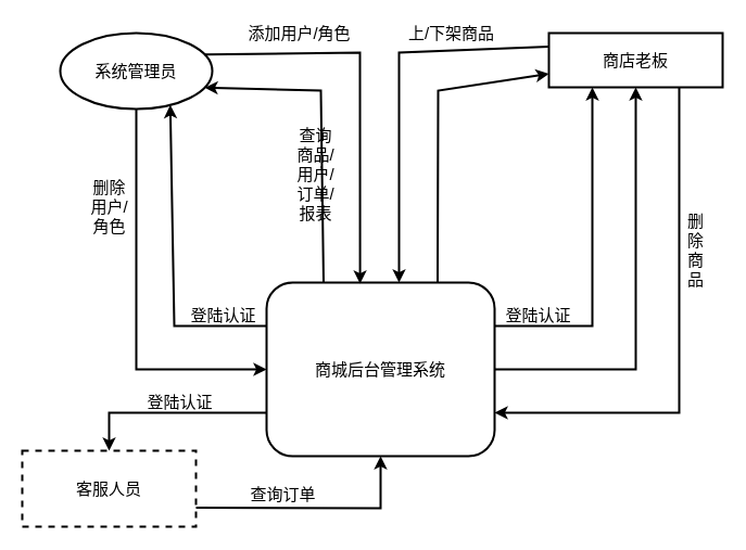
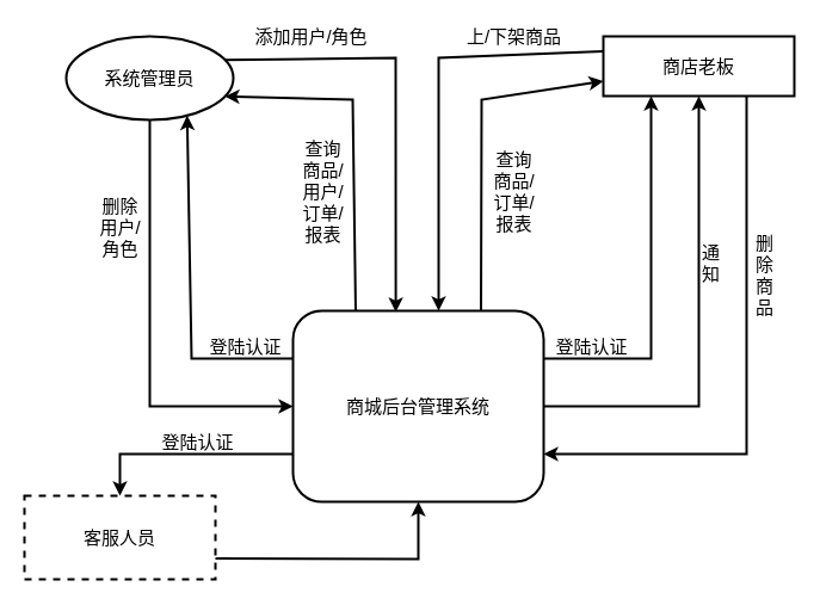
  <mxCell id="0" />
  <mxCell id="1" parent="0" />
  <mxCell id="2" value="商城后台管理系统" style="rounded=1;whiteSpace=wrap;html=1;strokeWidth=2;fontSize=15;" parent="1" vertex="1"><mxGeometry x="245" y="260" width="210" height="160" as="geometry" /></mxCell>
  <mxCell id="3" value="系统管理员" style="ellipse;whiteSpace=wrap;html=1;absoluteArcSize=1;arcSize=14;strokeWidth=2;fontSize=15;" parent="1" vertex="1"><mxGeometry x="55" y="30" width="140" height="70" as="geometry" /></mxCell>
  <mxCell id="4" value="客服人员" style="rounded=0;whiteSpace=wrap;html=1;absoluteArcSize=1;arcSize=14;strokeWidth=2;fontSize=15;dashed=1;" parent="1" vertex="1"><mxGeometry x="20" y="415" width="160" height="70" as="geometry" /></mxCell>
  <mxCell id="5" value="商店老板" style="rounded=0;whiteSpace=wrap;html=1;absoluteArcSize=1;arcSize=14;strokeWidth=2;fontSize=15;" parent="1" vertex="1"><mxGeometry x="505" y="30" width="160" height="50" as="geometry" /></mxCell>
  <mxCell id="6" value="" style="endArrow=classic;html=1;fontSize=15;strokeWidth=2;exitX=1;exitY=0.25;exitDx=0;exitDy=0;entryX=0.41;entryY=0.006;entryDx=0;entryDy=0;entryPerimeter=0;rounded=0;" parent="1" source="3" target="2" edge="1"><mxGeometry width="50" height="50" relative="1" as="geometry"><mxPoint x="295" y="160" as="sourcePoint" /><mxPoint x="195" y="160" as="targetPoint" /><Array as="points"><mxPoint x="331" y="48" /></Array></mxGeometry></mxCell>
  <mxCell id="7" value="" style="endArrow=classic;html=1;fontSize=15;strokeWidth=2;entryX=1;entryY=0.75;entryDx=0;entryDy=0;exitX=0.25;exitY=0;exitDx=0;exitDy=0;rounded=0;" parent="1" source="2" target="3" edge="1"><mxGeometry width="50" height="50" relative="1" as="geometry"><mxPoint x="205" y="200" as="sourcePoint" /><mxPoint x="255" y="150" as="targetPoint" /><Array as="points"><mxPoint x="295" y="83" /></Array></mxGeometry></mxCell>
  <mxCell id="8" value="" style="endArrow=classic;html=1;fontSize=15;strokeWidth=2;entryX=0.75;entryY=1;entryDx=0;entryDy=0;exitX=0;exitY=0.25;exitDx=0;exitDy=0;rounded=0;" parent="1" source="2" target="3" edge="1"><mxGeometry width="50" height="50" relative="1" as="geometry"><mxPoint x="15" y="550" as="sourcePoint" /><mxPoint x="65" y="500" as="targetPoint" /><Array as="points"><mxPoint x="160" y="300" /></Array></mxGeometry></mxCell>
- <mxCell id="9" value="查询&lt;br&gt;商品/&lt;br&gt;用户/&lt;br&gt;订单/&lt;br&gt;报表" style="text;html=1;align=center;verticalAlign=middle;resizable=0;points=[];autosize=1;strokeColor=none;fontSize=15;" parent="1" vertex="1"><mxGeometry x="265" y="110" width="50" height="100" as="geometry" /></mxCell>
- <mxCell id="10" value="添加用户/角色" style="text;html=1;align=center;verticalAlign=middle;resizable=0;points=[];autosize=1;strokeColor=none;fontSize=15;" parent="1" vertex="1"><mxGeometry x="220" y="20" width="110" height="20" as="geometry" /></mxCell>
+ <mxCell id="9" value="查询&lt;br&gt;商品/&lt;br&gt;用户/&lt;br&gt;订单/&lt;br&gt;报表" style="text;html=1;align=center;verticalAlign=middle;resizable=0;points=[];autosize=1;strokeColor=none;fontSize=15;" parent="1" vertex="1"><mxGeometry x="245" y="110" width="50" height="100" as="geometry" /></mxCell>
+ <mxCell id="10" value="添加用户/角色" style="text;html=1;align=center;verticalAlign=middle;resizable=0;points=[];autosize=1;strokeColor=none;fontSize=15;" parent="1" vertex="1"><mxGeometry x="205" y="20" width="110" height="20" as="geometry" /></mxCell>
  <mxCell id="11" value="登陆认证" style="text;html=1;align=center;verticalAlign=middle;resizable=0;points=[];autosize=1;strokeColor=none;fontSize=15;" parent="1" vertex="1"><mxGeometry x="165" y="280" width="80" height="20" as="geometry" /></mxCell>
  <mxCell id="12" value="" style="endArrow=classic;html=1;fontSize=15;strokeWidth=2;exitX=0;exitY=0.25;exitDx=0;exitDy=0;rounded=0;" parent="1" source="5" edge="1"><mxGeometry width="50" height="50" relative="1" as="geometry"><mxPoint x="505" y="210" as="sourcePoint" /><mxPoint x="367" y="260" as="targetPoint" /><Array as="points"><mxPoint x="367" y="48" /></Array></mxGeometry></mxCell>
- <mxCell id="13" value="上/下架商品" style="text;html=1;align=center;verticalAlign=middle;resizable=0;points=[];autosize=1;strokeColor=none;fontSize=15;" parent="1" vertex="1"><mxGeometry x="370" y="20" width="90" height="20" as="geometry" /></mxCell>
+ <mxCell id="13" value="上/下架商品" style="text;html=1;align=center;verticalAlign=middle;resizable=0;points=[];autosize=1;strokeColor=none;fontSize=15;" parent="1" vertex="1"><mxGeometry x="385" y="20" width="90" height="20" as="geometry" /></mxCell>
  <mxCell id="14" value="" style="endArrow=classic;html=1;fontSize=15;strokeWidth=2;exitX=0.75;exitY=0;exitDx=0;exitDy=0;entryX=0;entryY=0.75;entryDx=0;entryDy=0;rounded=0;" parent="1" source="2" target="5" edge="1"><mxGeometry width="50" height="50" relative="1" as="geometry"><mxPoint x="525" y="230" as="sourcePoint" /><mxPoint x="575" y="180" as="targetPoint" /><Array as="points"><mxPoint x="403" y="83" /></Array></mxGeometry></mxCell>
+ <mxCell id="15" value="查询&lt;br&gt;商品/&lt;br&gt;订单/&lt;br&gt;报表" style="text;html=1;align=center;verticalAlign=middle;resizable=0;points=[];autosize=1;strokeColor=none;fontSize=15;" parent="1" vertex="1"><mxGeometry x="405" y="120" width="50" height="80" as="geometry" /></mxCell>
  <mxCell id="16" value="" style="endArrow=classic;html=1;fontSize=15;strokeWidth=2;exitX=1;exitY=0.25;exitDx=0;exitDy=0;entryX=0.25;entryY=1;entryDx=0;entryDy=0;rounded=0;" parent="1" source="2" target="5" edge="1"><mxGeometry width="50" height="50" relative="1" as="geometry"><mxPoint x="545" y="320" as="sourcePoint" /><mxPoint x="595" y="270" as="targetPoint" /><Array as="points"><mxPoint x="545" y="300" /></Array></mxGeometry></mxCell>
  <mxCell id="17" value="登陆认证" style="text;html=1;align=center;verticalAlign=middle;resizable=0;points=[];autosize=1;strokeColor=none;fontSize=15;" parent="1" vertex="1"><mxGeometry x="455" y="280" width="80" height="20" as="geometry" /></mxCell>
  <mxCell id="18" value="" style="endArrow=classic;html=1;fontSize=15;strokeWidth=2;exitX=1;exitY=0.5;exitDx=0;exitDy=0;entryX=0.5;entryY=1;entryDx=0;entryDy=0;rounded=0;" parent="1" source="2" target="5" edge="1"><mxGeometry width="50" height="50" relative="1" as="geometry"><mxPoint x="555" y="380" as="sourcePoint" /><mxPoint x="605" y="330" as="targetPoint" /><Array as="points"><mxPoint x="585" y="340" /></Array></mxGeometry></mxCell>
+ <mxCell id="19" value="通&lt;br&gt;知" style="text;html=1;align=center;verticalAlign=middle;resizable=0;points=[];autosize=1;strokeColor=none;fontSize=15;" parent="1" vertex="1"><mxGeometry x="580" y="200" width="30" height="40" as="geometry" /></mxCell>
  <mxCell id="20" value="" style="endArrow=classic;html=1;fontSize=15;strokeWidth=2;entryX=0;entryY=0.5;entryDx=0;entryDy=0;exitX=0.5;exitY=1;exitDx=0;exitDy=0;rounded=0;" parent="1" source="3" target="2" edge="1"><mxGeometry width="50" height="50" relative="1" as="geometry"><mxPoint x="75" y="360" as="sourcePoint" /><mxPoint x="125" y="310" as="targetPoint" /><Array as="points"><mxPoint x="125" y="340" /></Array></mxGeometry></mxCell>
  <mxCell id="21" value="删除&lt;br&gt;用户/&lt;br&gt;角色" style="text;html=1;align=center;verticalAlign=middle;resizable=0;points=[];autosize=1;strokeColor=none;fontSize=15;" parent="1" vertex="1"><mxGeometry x="75" y="160" width="50" height="60" as="geometry" /></mxCell>
  <mxCell id="22" value="" style="endArrow=classic;html=1;fontSize=15;strokeWidth=2;exitX=0.75;exitY=1;exitDx=0;exitDy=0;entryX=1;entryY=0.75;entryDx=0;entryDy=0;rounded=0;" parent="1" source="5" target="2" edge="1"><mxGeometry width="50" height="50" relative="1" as="geometry"><mxPoint x="575" y="430" as="sourcePoint" /><mxPoint x="685" y="350" as="targetPoint" /><Array as="points"><mxPoint x="625" y="380" /></Array></mxGeometry></mxCell>
  <mxCell id="23" value="删&lt;br&gt;除&lt;br&gt;商&lt;br&gt;品" style="text;html=1;align=center;verticalAlign=middle;resizable=0;points=[];autosize=1;strokeColor=none;fontSize=15;" parent="1" vertex="1"><mxGeometry x="625" y="190" width="30" height="80" as="geometry" /></mxCell>
  <mxCell id="24" value="登陆认证" style="text;html=1;align=center;verticalAlign=middle;resizable=0;points=[];autosize=1;strokeColor=none;fontSize=15;" parent="1" vertex="1"><mxGeometry x="125" y="360" width="80" height="20" as="geometry" /></mxCell>
  <mxCell id="25" value="" style="endArrow=classic;html=1;fontSize=15;strokeWidth=2;exitX=0;exitY=0.75;exitDx=0;exitDy=0;entryX=0.5;entryY=0;entryDx=0;entryDy=0;rounded=0;" parent="1" source="2" target="4" edge="1"><mxGeometry width="50" height="50" relative="1" as="geometry"><mxPoint x="65" y="380" as="sourcePoint" /><mxPoint x="115" y="330" as="targetPoint" /><Array as="points"><mxPoint x="100" y="380" /></Array></mxGeometry></mxCell>
  <mxCell id="26" value="" style="endArrow=classic;html=1;fontSize=15;strokeWidth=2;exitX=1;exitY=0.75;exitDx=0;exitDy=0;entryX=0.5;entryY=1;entryDx=0;entryDy=0;rounded=0;" parent="1" source="4" target="2" edge="1"><mxGeometry width="50" height="50" relative="1" as="geometry"><mxPoint x="315" y="520" as="sourcePoint" /><mxPoint x="365" y="470" as="targetPoint" /><Array as="points"><mxPoint x="350" y="468" /></Array></mxGeometry></mxCell>
- <mxCell id="27" value="查询订单" style="text;html=1;align=center;verticalAlign=middle;resizable=0;points=[];autosize=1;strokeColor=none;fontSize=15;" parent="1" vertex="1"><mxGeometry x="220" y="445" width="80" height="20" as="geometry" /></mxCell>
